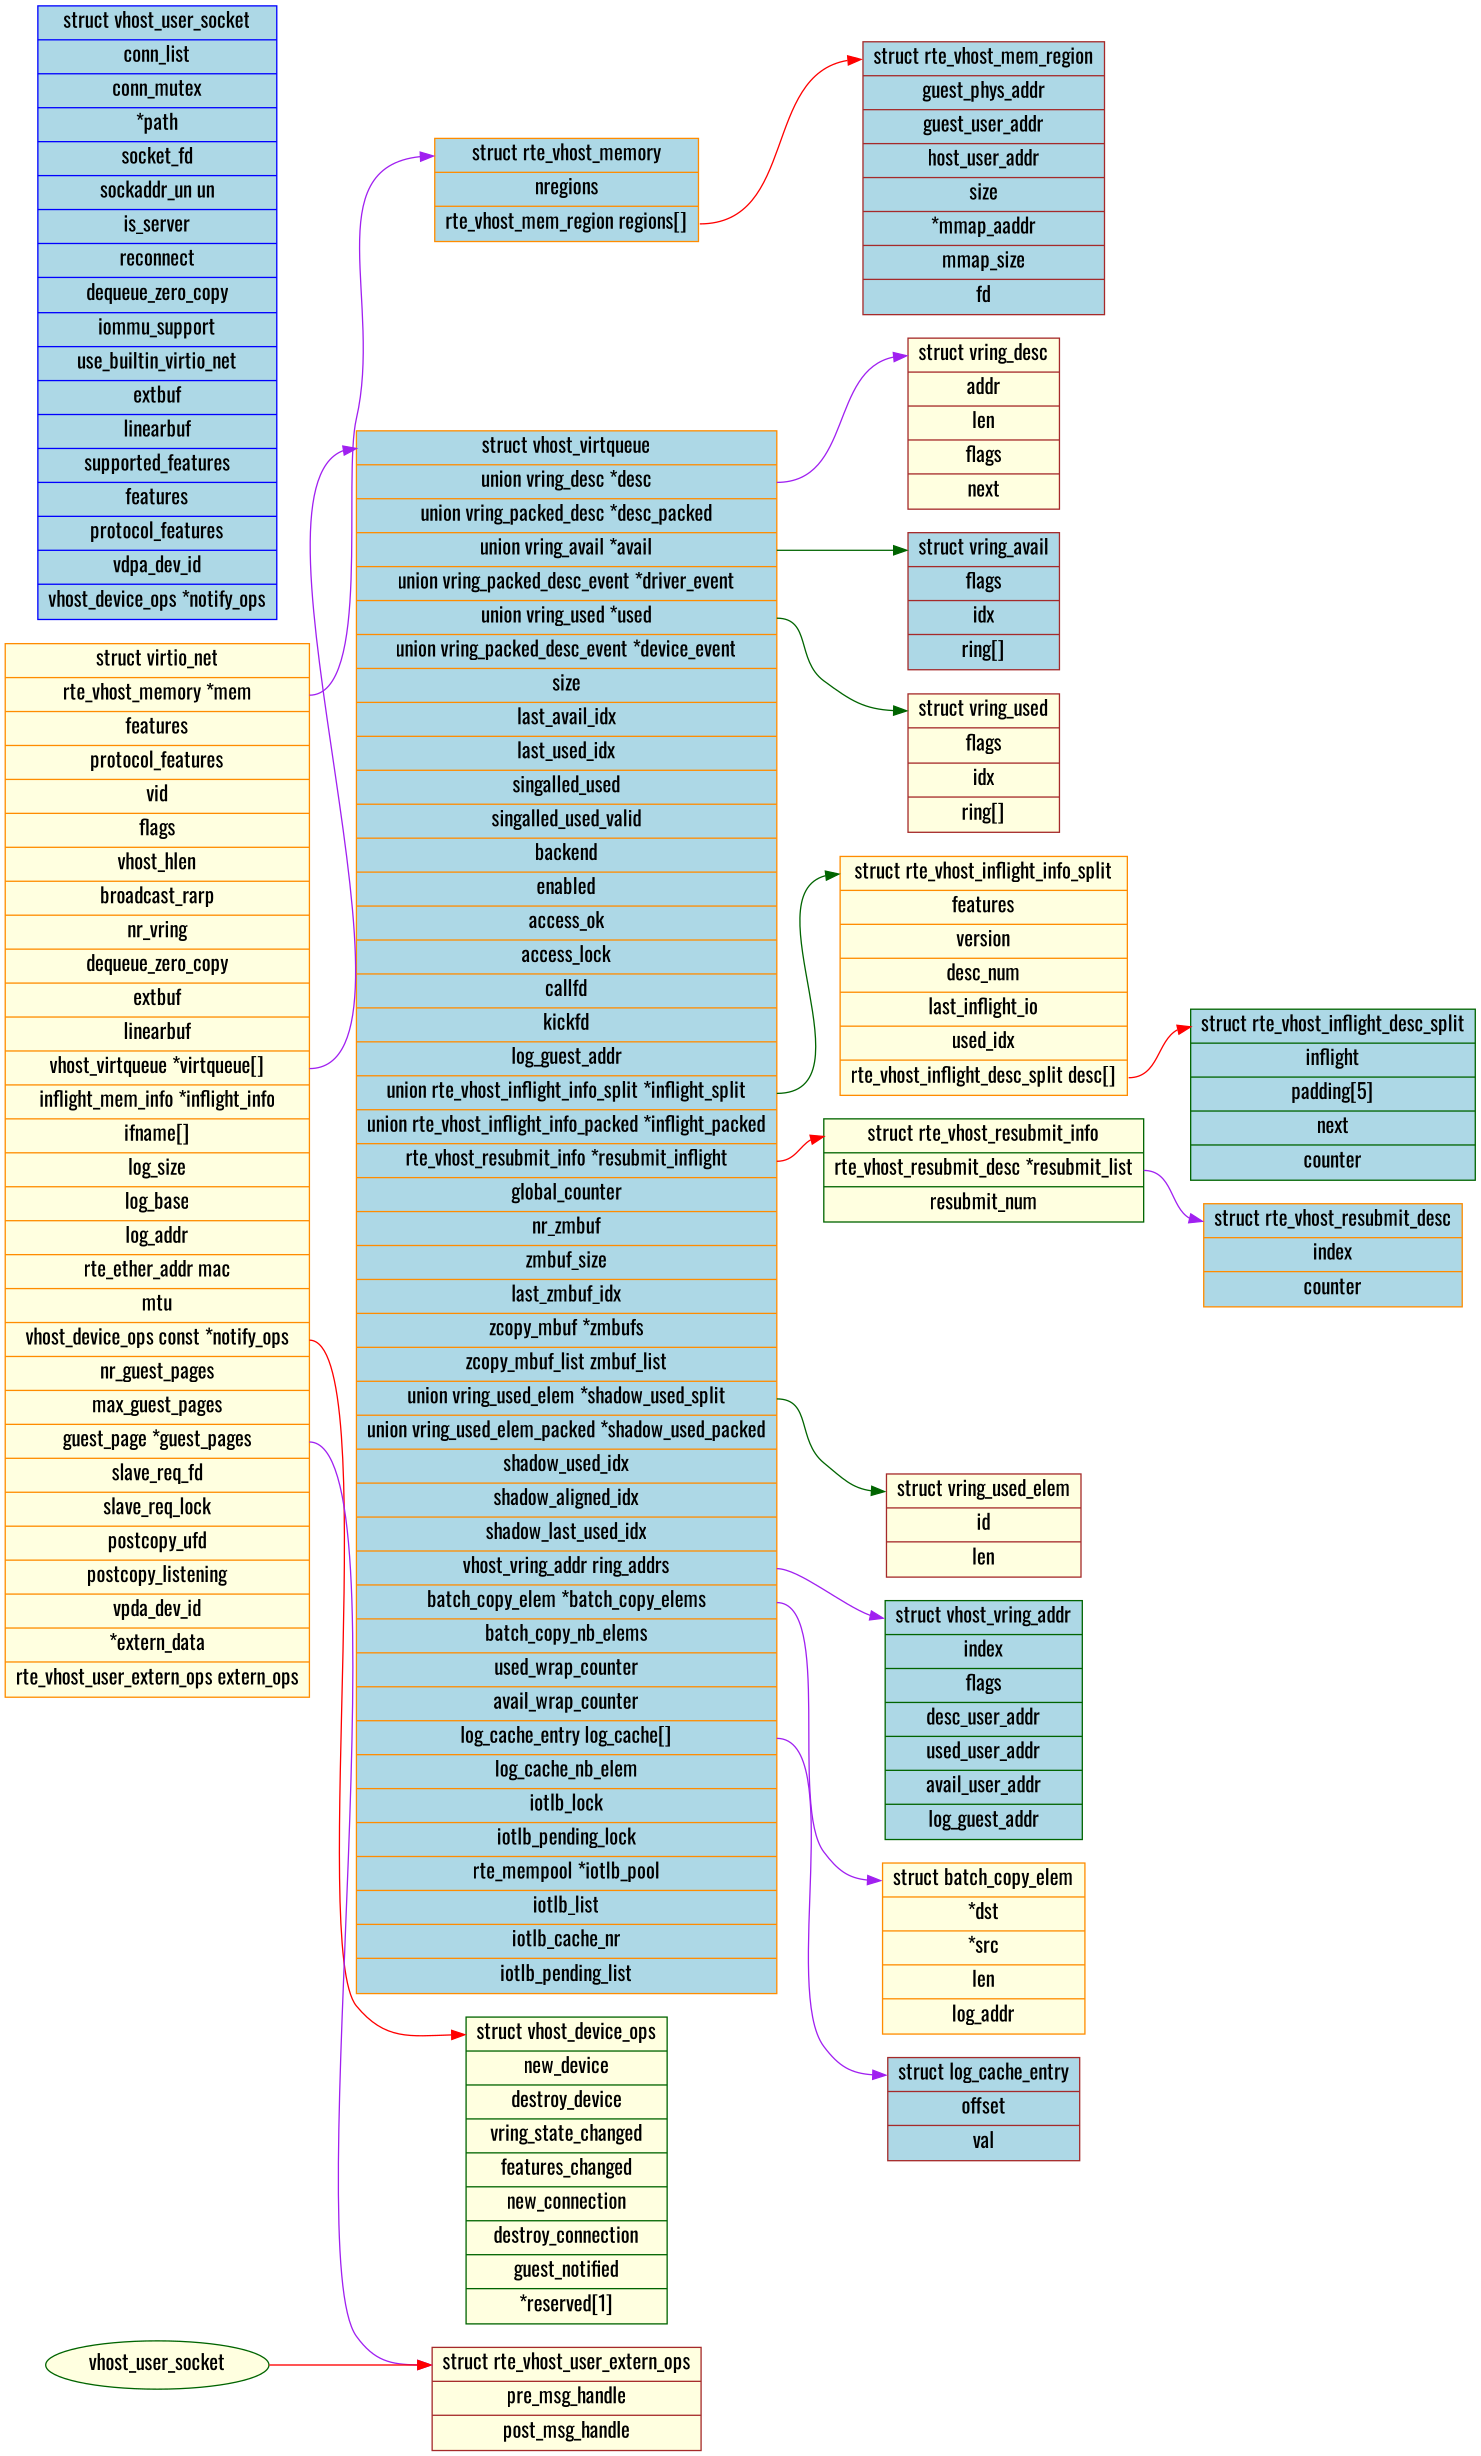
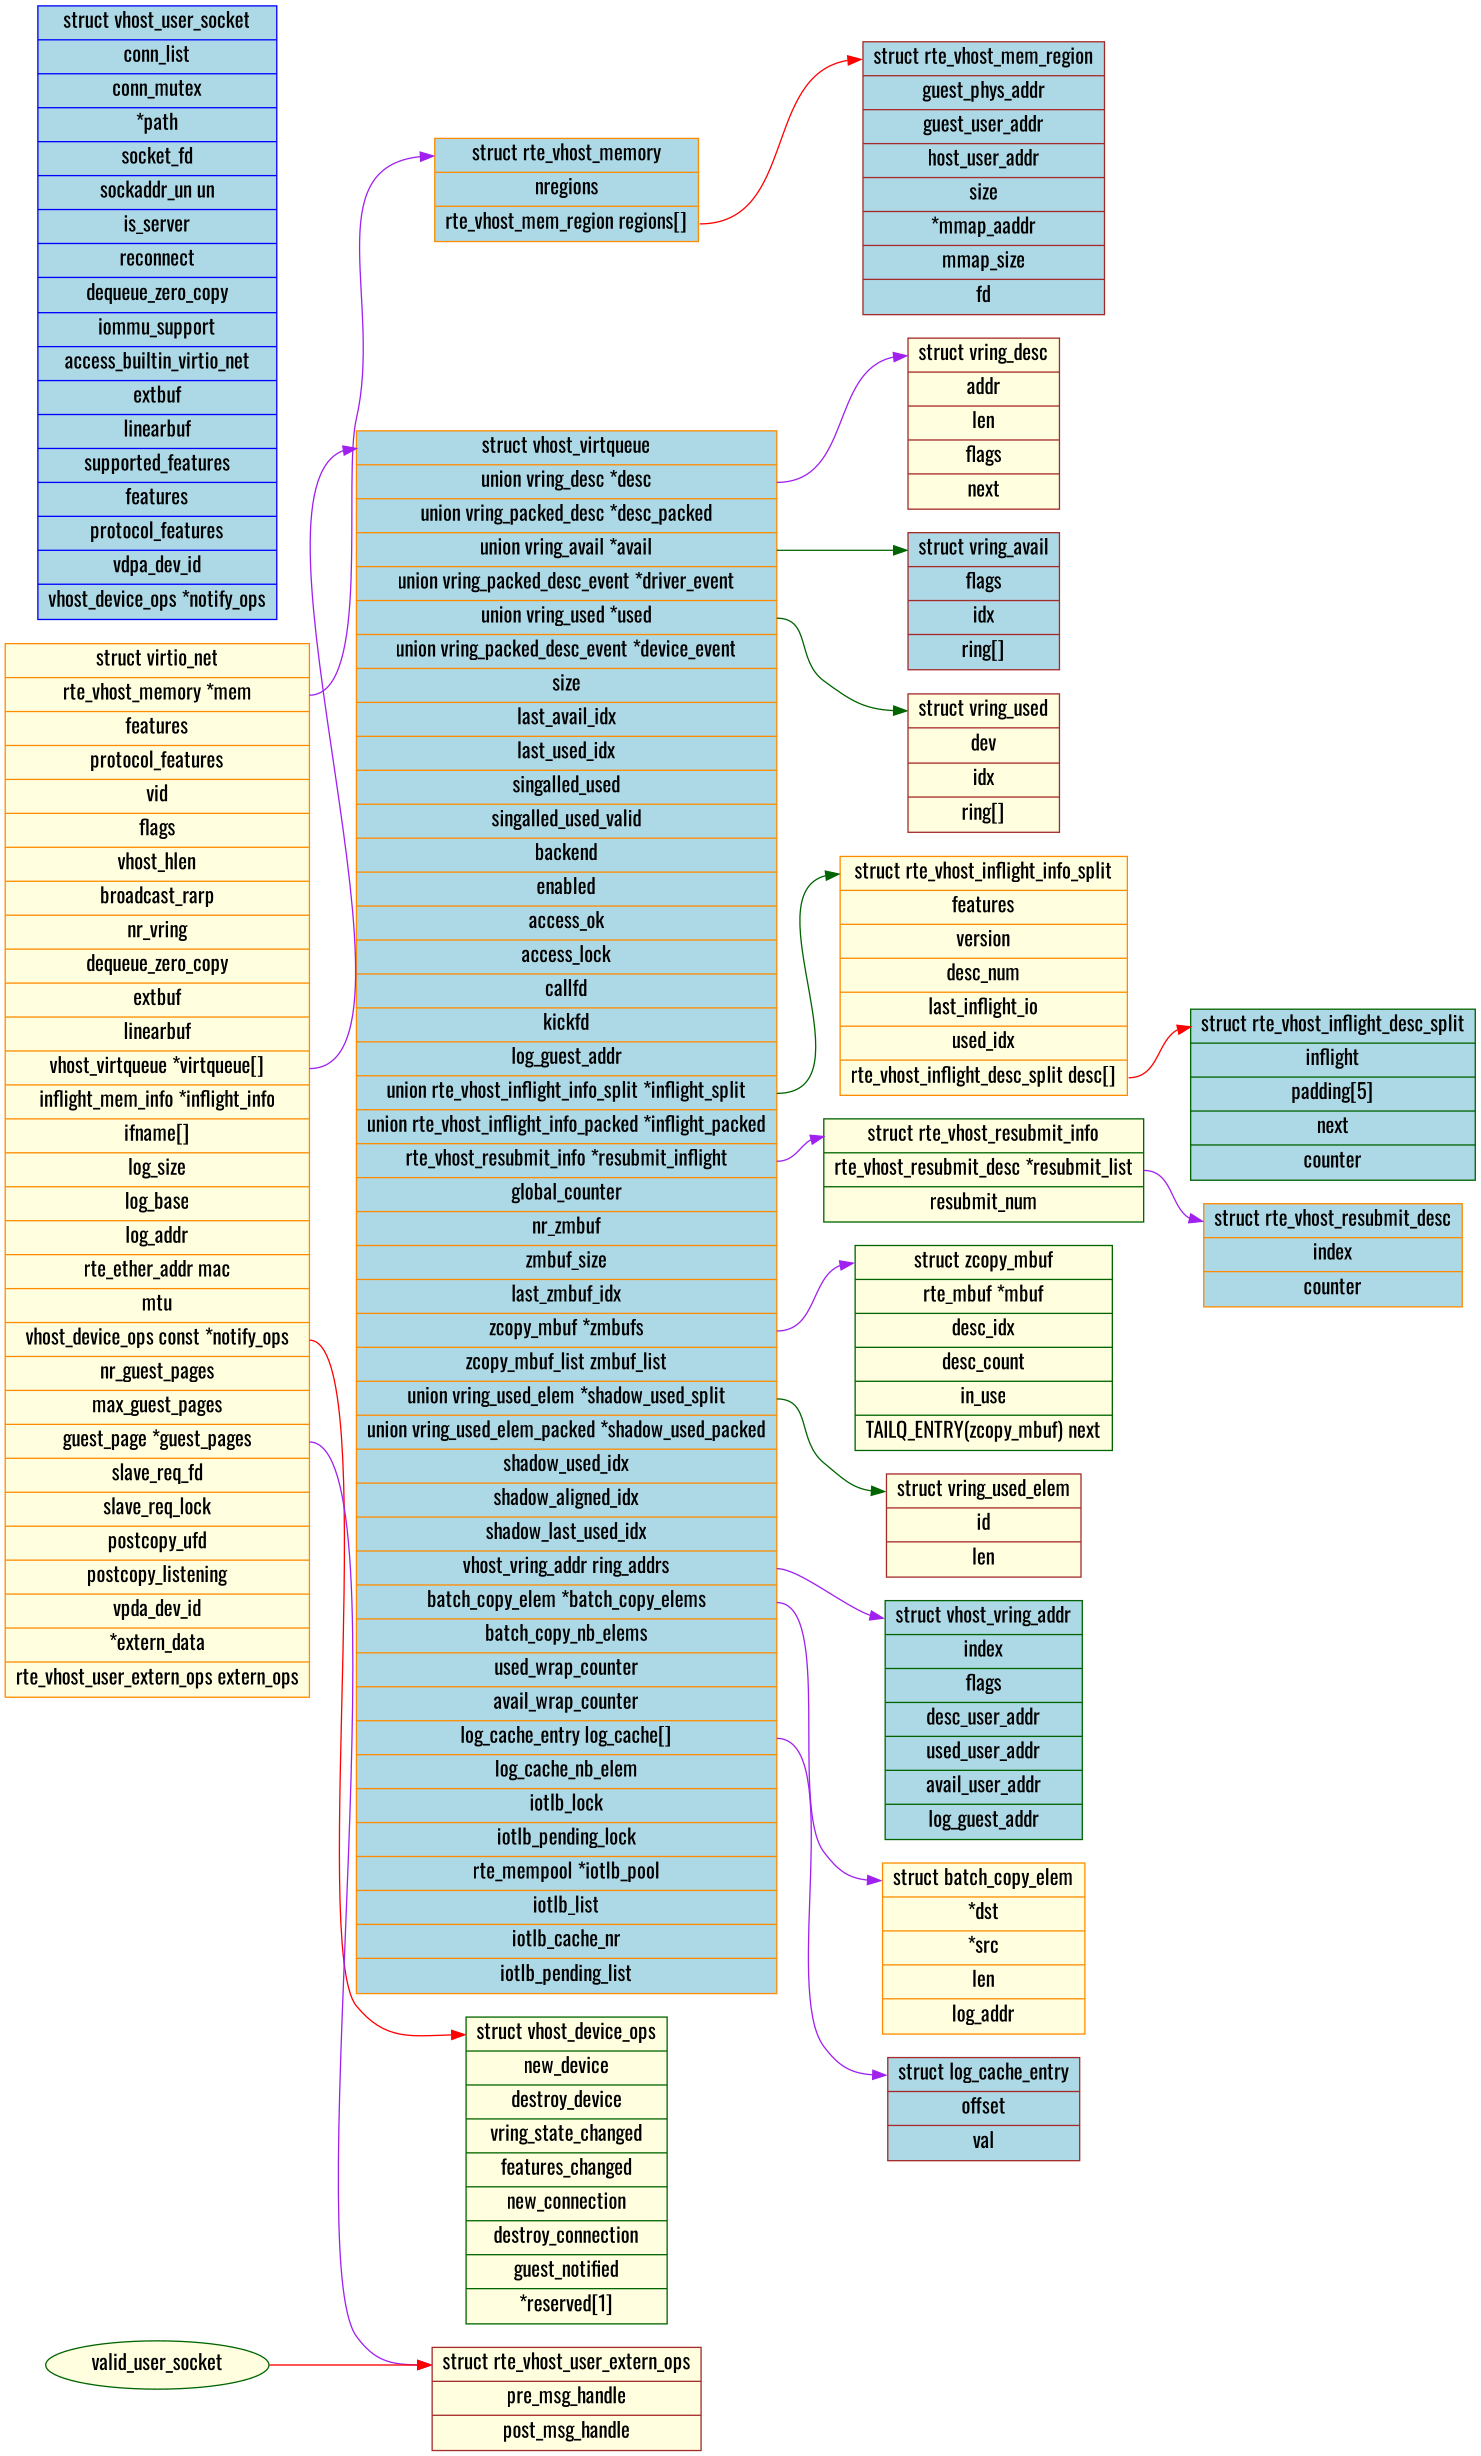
  digraph {
    fontname=Oswald
    rankdir=LR
    node [color=brown fillcolor=lightyellow fontname=Oswald fontsize=16 shape=record style=filled]
    edge [color=purple fontname=Oswald headport=f0 tailport=f1]
    n1 [color=darkorange label="<f0> struct virtio_net | <f1> rte_vhost_memory *mem | features | protocol_features | vid | flags | vhost_hlen | broadcast_rarp | nr_vring | dequeue_zero_copy | extbuf | linearbuf | <f2> vhost_virtqueue *virtqueue[] | <f3> inflight_mem_info *inflight_info | ifname[] | log_size | log_base | log_addr | <f4> rte_ether_addr mac | mtu | <f5> vhost_device_ops const *notify_ops | nr_guest_pages | max_guest_pages | <f6> guest_page *guest_pages | slave_req_fd | slave_req_lock | postcopy_ufd | postcopy_listening | vpda_dev_id | *extern_data | <f7> rte_vhost_user_extern_ops extern_ops"]
    n2 [color=darkorange fillcolor=lightblue label="<f0> struct rte_vhost_memory | nregions | <f1> rte_vhost_mem_region regions[]"]
    n3 [color=darkgreen label="<f0> struct vhost_device_ops | new_device | destroy_device | vring_state_changed | features_changed | new_connection | destroy_connection | guest_notified | *reserved[1]"]
    n4 [label="<f0> struct rte_vhost_user_extern_ops | pre_msg_handle | post_msg_handle"]
    n5 [color=darkorange fillcolor=lightblue label="<f0> struct vhost_virtqueue | <f1> union vring_desc *desc | <f2> union vring_packed_desc *desc_packed | <f3> union vring_avail *avail | <f4> union vring_packed_desc_event *driver_event | <f5> union vring_used *used | <f6> union vring_packed_desc_event *device_event | size | last_avail_idx | last_used_idx | singalled_used | singalled_used_valid | backend | enabled | access_ok | access_lock | callfd | kickfd | log_guest_addr | <f7> union rte_vhost_inflight_info_split *inflight_split | <f8> union rte_vhost_inflight_info_packed *inflight_packed | <f9> rte_vhost_resubmit_info *resubmit_inflight | global_counter | nr_zmbuf | zmbuf_size | last_zmbuf_idx | <f10> zcopy_mbuf *zmbufs | <f11> zcopy_mbuf_list zmbuf_list | <f12> union vring_used_elem *shadow_used_split | <f13> union vring_used_elem_packed *shadow_used_packed | shadow_used_idx | shadow_aligned_idx | shadow_last_used_idx | <f14> vhost_vring_addr ring_addrs | <f15> batch_copy_elem *batch_copy_elems | batch_copy_nb_elems | used_wrap_counter | avail_wrap_counter | <f16> log_cache_entry log_cache[] | log_cache_nb_elem | iotlb_lock | iotlb_pending_lock | rte_mempool *iotlb_pool | iotlb_list | iotlb_cache_nr | iotlb_pending_list"]
    n6 [fillcolor=lightblue label="<f0> struct rte_vhost_mem_region | guest_phys_addr | guest_user_addr | host_user_addr | size | *mmap_aaddr | mmap_size | fd"]
    n7 [label="<f0> struct vring_desc | addr | len | flags | next"]
    n8 [fillcolor=lightblue label="<f0> struct vring_avail | flags | idx | ring[]"]
    n9 [label="<f0> struct vring_used_elem | id | len"]
-   n10 [label="<f0> struct vring_used | flags | idx | ring[]"]
+   n10 [label="<f0> struct vring_used | dev | idx | ring[]"]
    n11 [color=darkorange label="<f0> struct rte_vhost_inflight_info_split | features | version | desc_num | last_inflight_io | used_idx | <f1> rte_vhost_inflight_desc_split desc[]"]
    n12 [color=darkgreen label="<f0> struct rte_vhost_resubmit_info | <f1> rte_vhost_resubmit_desc *resubmit_list | resubmit_num"]
+   n13 [color=darkgreen label="<f0> struct zcopy_mbuf | rte_mbuf *mbuf | desc_idx | desc_count | in_use | TAILQ_ENTRY(zcopy_mbuf) next"]
    n14 [color=darkgreen fillcolor=lightblue label="<f0> struct vhost_vring_addr | index | flags | desc_user_addr | used_user_addr | avail_user_addr | log_guest_addr"]
    n15 [color=darkorange label="<f0> struct batch_copy_elem | *dst | *src | len | log_addr"]
    n16 [fillcolor=lightblue label="<f0> struct log_cache_entry | offset | val"]
    n17 [color=darkgreen fillcolor=lightblue label="<f0> struct rte_vhost_inflight_desc_split | inflight | padding[5] | next | counter"]
    n18 [color=darkorange fillcolor=lightblue label="<f0> struct rte_vhost_resubmit_desc | index | counter"]
-   n19 [color=blue fillcolor=lightblue label="<f0> struct vhost_user_socket | conn_list | conn_mutex | *path | socket_fd | sockaddr_un un | is_server | reconnect | dequeue_zero_copy | iommu_support | use_builtin_virtio_net | extbuf | linearbuf | supported_features | features | protocol_features | vdpa_dev_id | <f1> vhost_device_ops *notify_ops"]
-   vhost_user_socket [color=darkgreen shape=ellipse]
+   n19 [color=blue fillcolor=lightblue label="<f0> struct vhost_user_socket | conn_list | conn_mutex | *path | socket_fd | sockaddr_un un | is_server | reconnect | dequeue_zero_copy | iommu_support | access_builtin_virtio_net | extbuf | linearbuf | supported_features | features | protocol_features | vdpa_dev_id | <f1> vhost_device_ops *notify_ops"]
+   vhost_user_socket [color=darkgreen shape=ellipse label=valid_user_socket]
    n1 -> n2
    n1 -> n3 [color=red tailport=f5]
    n1 -> n4 [tailport=f6]
    n1 -> n5 [tailport=f2]
    n2 -> n6 [color=red]
    n5 -> n7
    n5 -> n8 [color=darkgreen tailport=f3]
    n5 -> n9 [color=darkgreen tailport=f12]
    n5 -> n10 [color=darkgreen tailport=f5]
    n5 -> n11 [color=darkgreen tailport=f7]
-   n5 -> n12 [color=red tailport=f9]
+   n5 -> n12 [tailport=f9]
+   n5 -> n13 [tailport=f10]
    n5 -> n14 [tailport=f14]
    n5 -> n15 [tailport=f15]
    n5 -> n16 [tailport=f16]
    n11 -> n17 [color=red]
    n12 -> n18
    vhost_user_socket -> n4 [color=red]
  }
